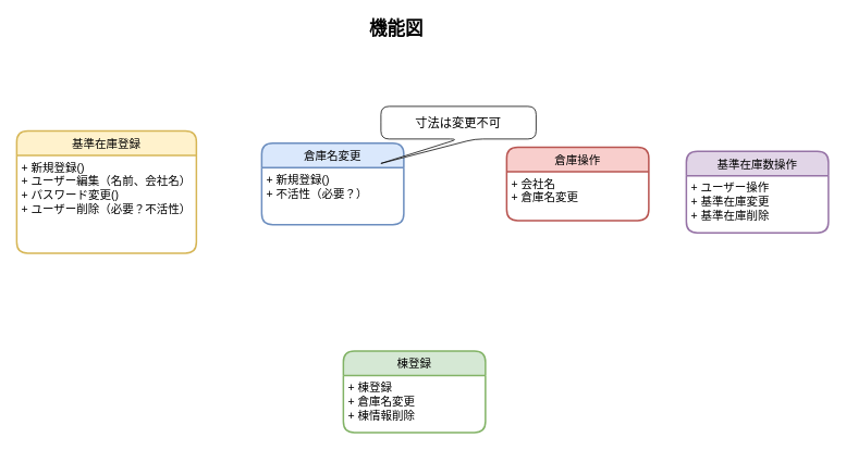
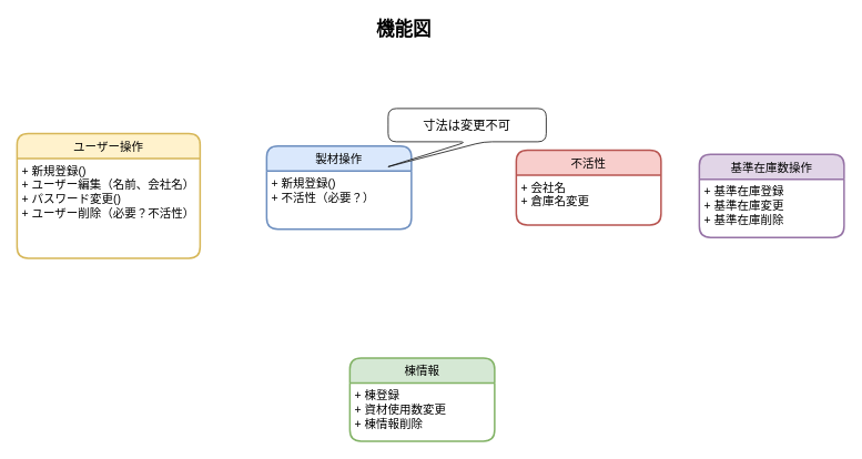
  <mxCell id="0" />
  <mxCell id="1" parent="0" />
- <mxCell id="2" value="基準在庫登録" style="swimlane;childLayout=stackLayout;horizontal=1;startSize=30;horizontalStack=0;rounded=1;fontSize=14;fontStyle=0;strokeWidth=2;resizeParent=0;resizeLast=1;shadow=0;dashed=0;align=center;swimlaneLine=1;fillColor=#fff2cc;strokeColor=#d6b656;" parent="1" vertex="1"><mxGeometry x="20" y="160" width="220" height="150" as="geometry"><mxRectangle x="50" y="130" width="90" height="30" as="alternateBounds" /></mxGeometry></mxCell>
+ <mxCell id="2" value="ユーザー操作" style="swimlane;childLayout=stackLayout;horizontal=1;startSize=30;horizontalStack=0;rounded=1;fontSize=14;fontStyle=0;strokeWidth=2;resizeParent=0;resizeLast=1;shadow=0;dashed=0;align=center;swimlaneLine=1;fillColor=#fff2cc;strokeColor=#d6b656;" parent="1" vertex="1"><mxGeometry x="20" y="160" width="220" height="150" as="geometry"><mxRectangle x="50" y="130" width="90" height="30" as="alternateBounds" /></mxGeometry></mxCell>
  <mxCell id="3" value="+ 新規登録()&#10;+ ユーザー編集（名前、会社名）&#10;+ パスワード変更()&#10;+ ユーザー削除（必要？不活性）&#10;" style="align=left;strokeColor=none;fillColor=none;spacingLeft=4;fontSize=14;verticalAlign=top;resizable=0;rotatable=0;part=1;" parent="2" vertex="1"><mxGeometry y="30" width="220" height="120" as="geometry" /></mxCell>
- <mxCell id="4" value="倉庫名変更" style="swimlane;childLayout=stackLayout;horizontal=1;startSize=30;horizontalStack=0;rounded=1;fontSize=14;fontStyle=0;strokeWidth=2;resizeParent=0;resizeLast=1;shadow=0;dashed=0;align=center;fillColor=#dae8fc;strokeColor=#6c8ebf;" parent="1" vertex="1"><mxGeometry x="320" y="175" width="174" height="100" as="geometry"><mxRectangle x="50" y="130" width="90" height="30" as="alternateBounds" /></mxGeometry></mxCell>
+ <mxCell id="4" value="製材操作" style="swimlane;childLayout=stackLayout;horizontal=1;startSize=30;horizontalStack=0;rounded=1;fontSize=14;fontStyle=0;strokeWidth=2;resizeParent=0;resizeLast=1;shadow=0;dashed=0;align=center;fillColor=#dae8fc;strokeColor=#6c8ebf;" parent="1" vertex="1"><mxGeometry x="320" y="175" width="174" height="100" as="geometry"><mxRectangle x="50" y="130" width="90" height="30" as="alternateBounds" /></mxGeometry></mxCell>
  <mxCell id="5" value="+ 新規登録()&#10;+ 不活性（必要？）&#10;" style="align=left;strokeColor=none;fillColor=none;spacingLeft=4;fontSize=14;verticalAlign=top;resizable=0;rotatable=0;part=1;" parent="4" vertex="1"><mxGeometry y="30" width="174" height="70" as="geometry" /></mxCell>
  <mxCell id="6" value="&lt;font size=&quot;1&quot;&gt;&lt;b style=&quot;font-size: 22px&quot;&gt;機能図&lt;/b&gt;&lt;/font&gt;" style="text;html=1;strokeColor=none;fillColor=none;align=center;verticalAlign=middle;whiteSpace=wrap;rounded=0;fontSize=14;" parent="1" vertex="1"><mxGeometry x="385" y="20" width="200" height="30" as="geometry" /></mxCell>
- <mxCell id="7" value="棟登録" style="swimlane;childLayout=stackLayout;horizontal=1;startSize=30;horizontalStack=0;rounded=1;fontSize=14;fontStyle=0;strokeWidth=2;resizeParent=0;resizeLast=1;shadow=0;dashed=0;align=center;fillColor=#d5e8d4;strokeColor=#82b366;" parent="1" vertex="1"><mxGeometry x="420" y="430" width="174" height="100" as="geometry"><mxRectangle x="50" y="130" width="90" height="30" as="alternateBounds" /></mxGeometry></mxCell>
+ <mxCell id="7" value="棟情報" style="swimlane;childLayout=stackLayout;horizontal=1;startSize=30;horizontalStack=0;rounded=1;fontSize=14;fontStyle=0;strokeWidth=2;resizeParent=0;resizeLast=1;shadow=0;dashed=0;align=center;fillColor=#d5e8d4;strokeColor=#82b366;" parent="1" vertex="1"><mxGeometry x="420" y="430" width="174" height="100" as="geometry"><mxRectangle x="50" y="130" width="90" height="30" as="alternateBounds" /></mxGeometry></mxCell>
  <mxCell id="8" style="edgeStyle=none;html=1;fontSize=15;dashed=1;" parent="7" source="9" target="7" edge="1"><mxGeometry relative="1" as="geometry" /></mxCell>
- <mxCell id="9" value="+ 棟登録&#10;+ 倉庫名変更&#10;+ 棟情報削除&#10;" style="align=left;strokeColor=none;fillColor=none;spacingLeft=4;fontSize=14;verticalAlign=top;resizable=0;rotatable=0;part=1;" parent="7" vertex="1"><mxGeometry y="30" width="174" height="70" as="geometry" /></mxCell>
+ <mxCell id="9" value="+ 棟登録&#10;+ 資材使用数変更&#10;+ 棟情報削除&#10;" style="align=left;strokeColor=none;fillColor=none;spacingLeft=4;fontSize=14;verticalAlign=top;resizable=0;rotatable=0;part=1;" parent="7" vertex="1"><mxGeometry y="30" width="174" height="70" as="geometry" /></mxCell>
  <mxCell id="10" value="寸法は変更不可" style="shape=callout;whiteSpace=wrap;html=1;perimeter=calloutPerimeter;rounded=1;fontSize=15;position2=0;" parent="1" vertex="1"><mxGeometry x="466" y="130" width="190" height="70" as="geometry" /></mxCell>
- <mxCell id="11" value="倉庫操作" style="swimlane;childLayout=stackLayout;horizontal=1;startSize=30;horizontalStack=0;rounded=1;fontSize=14;fontStyle=0;strokeWidth=2;resizeParent=0;resizeLast=1;shadow=0;dashed=0;align=center;fillColor=#f8cecc;strokeColor=#b85450;" parent="1" vertex="1"><mxGeometry x="620" y="180" width="174" height="90" as="geometry"><mxRectangle x="50" y="130" width="90" height="30" as="alternateBounds" /></mxGeometry></mxCell>
+ <mxCell id="11" value="不活性" style="swimlane;childLayout=stackLayout;horizontal=1;startSize=30;horizontalStack=0;rounded=1;fontSize=14;fontStyle=0;strokeWidth=2;resizeParent=0;resizeLast=1;shadow=0;dashed=0;align=center;fillColor=#f8cecc;strokeColor=#b85450;" parent="1" vertex="1"><mxGeometry x="620" y="180" width="174" height="90" as="geometry"><mxRectangle x="50" y="130" width="90" height="30" as="alternateBounds" /></mxGeometry></mxCell>
  <mxCell id="12" value="+ 会社名&#10;+ 倉庫名変更" style="align=left;strokeColor=none;fillColor=none;spacingLeft=4;fontSize=14;verticalAlign=top;resizable=0;rotatable=0;part=1;" parent="11" vertex="1"><mxGeometry y="30" width="174" height="60" as="geometry" /></mxCell>
  <mxCell id="13" value="基準在庫数操作" style="swimlane;childLayout=stackLayout;horizontal=1;startSize=30;horizontalStack=0;rounded=1;fontSize=14;fontStyle=0;strokeWidth=2;resizeParent=0;resizeLast=1;shadow=0;dashed=0;align=center;fillColor=#e1d5e7;strokeColor=#9673a6;" parent="1" vertex="1"><mxGeometry x="840" y="185" width="174" height="100" as="geometry"><mxRectangle x="50" y="130" width="90" height="30" as="alternateBounds" /></mxGeometry></mxCell>
- <mxCell id="14" value="+ ユーザー操作&#10;+ 基準在庫変更&#10;+ 基準在庫削除" style="align=left;strokeColor=none;fillColor=none;spacingLeft=4;fontSize=14;verticalAlign=top;resizable=0;rotatable=0;part=1;" parent="13" vertex="1"><mxGeometry y="30" width="174" height="70" as="geometry" /></mxCell>
+ <mxCell id="14" value="+ 基準在庫登録&#10;+ 基準在庫変更&#10;+ 基準在庫削除" style="align=left;strokeColor=none;fillColor=none;spacingLeft=4;fontSize=14;verticalAlign=top;resizable=0;rotatable=0;part=1;" parent="13" vertex="1"><mxGeometry y="30" width="174" height="70" as="geometry" /></mxCell>
